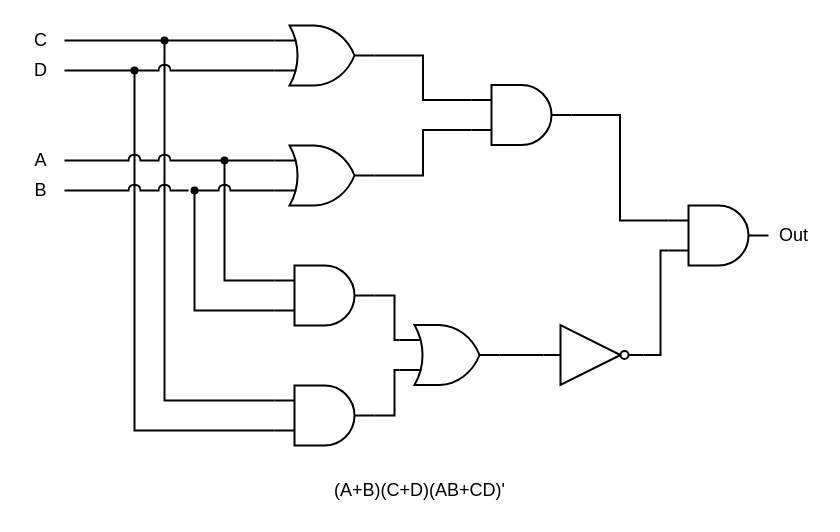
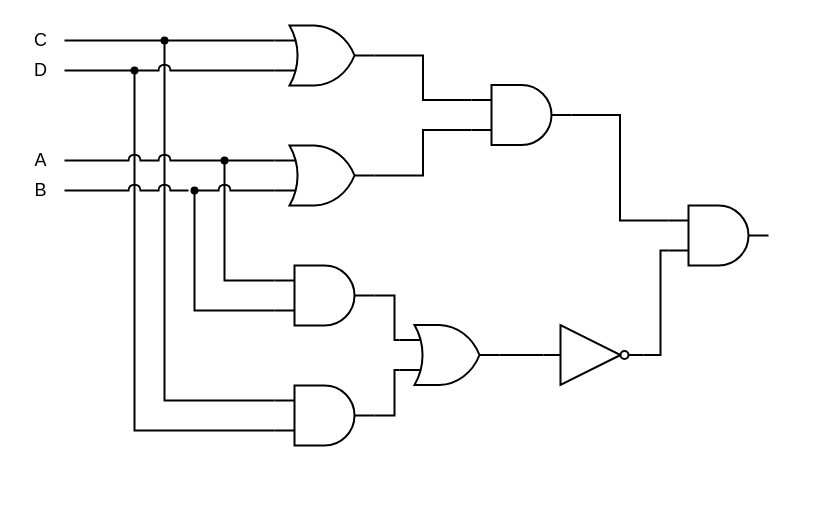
  <mxCell id="0" />
  <mxCell id="1" parent="0" />
  <mxCell id="2" style="edgeStyle=orthogonalEdgeStyle;rounded=0;orthogonalLoop=1;jettySize=auto;html=1;exitX=1;exitY=0.5;exitDx=0;exitDy=0;exitPerimeter=0;entryX=0;entryY=0.25;entryDx=0;entryDy=0;entryPerimeter=0;endArrow=none;endFill=0;strokeWidth=2;" edge="1" parent="1" source="32" target="27"><mxGeometry relative="1" as="geometry" /></mxCell>
  <mxCell id="3" style="edgeStyle=orthogonalEdgeStyle;rounded=0;orthogonalLoop=1;jettySize=auto;html=1;exitX=0;exitY=0.25;exitDx=0;exitDy=0;exitPerimeter=0;entryX=0.4;entryY=0.4;entryDx=0;entryDy=0;entryPerimeter=0;endArrow=none;endFill=0;jumpStyle=arc;strokeWidth=2;jumpSize=10;" edge="1" parent="1" source="32" target="19"><mxGeometry relative="1" as="geometry" /></mxCell>
  <mxCell id="4" style="edgeStyle=orthogonalEdgeStyle;rounded=0;orthogonalLoop=1;jettySize=auto;html=1;exitX=0;exitY=0.75;exitDx=0;exitDy=0;exitPerimeter=0;entryX=-0.05;entryY=0.62;entryDx=0;entryDy=0;entryPerimeter=0;endArrow=none;endFill=0;jumpStyle=arc;strokeWidth=2;" edge="1" parent="1" source="32" target="21"><mxGeometry relative="1" as="geometry" /></mxCell>
  <mxCell id="5" style="edgeStyle=orthogonalEdgeStyle;rounded=0;orthogonalLoop=1;jettySize=auto;html=1;exitX=1;exitY=0.5;exitDx=0;exitDy=0;exitPerimeter=0;entryX=0;entryY=0.75;entryDx=0;entryDy=0;entryPerimeter=0;endArrow=none;endFill=0;strokeWidth=2;" edge="1" parent="1" source="33" target="27"><mxGeometry relative="1" as="geometry" /></mxCell>
  <mxCell id="6" style="edgeStyle=orthogonalEdgeStyle;rounded=0;orthogonalLoop=1;jettySize=auto;html=1;exitX=0;exitY=0.25;exitDx=0;exitDy=0;exitPerimeter=0;entryX=0.37;entryY=0.5;entryDx=0;entryDy=0;entryPerimeter=0;endArrow=none;endFill=0;jumpStyle=arc;strokeWidth=2;jumpSize=10;" edge="1" parent="1" source="33" target="23"><mxGeometry relative="1" as="geometry" /></mxCell>
  <mxCell id="7" style="edgeStyle=orthogonalEdgeStyle;rounded=0;orthogonalLoop=1;jettySize=auto;html=1;exitX=0;exitY=0.75;exitDx=0;exitDy=0;exitPerimeter=0;entryX=0.81;entryY=0.4;entryDx=0;entryDy=0;entryPerimeter=0;endArrow=none;endFill=0;jumpStyle=arc;strokeWidth=2;jumpSize=10;" edge="1" parent="1" source="33" target="25"><mxGeometry relative="1" as="geometry" /></mxCell>
  <mxCell id="8" style="edgeStyle=orthogonalEdgeStyle;rounded=0;orthogonalLoop=1;jettySize=auto;html=1;exitX=1;exitY=0.5;exitDx=0;exitDy=0;exitPerimeter=0;entryX=0;entryY=0.75;entryDx=0;entryDy=0;entryPerimeter=0;endArrow=none;endFill=0;strokeWidth=2;" edge="1" parent="1" source="30" target="16"><mxGeometry relative="1" as="geometry" /></mxCell>
  <mxCell id="9" style="edgeStyle=orthogonalEdgeStyle;rounded=0;orthogonalLoop=1;jettySize=auto;html=1;exitX=0;exitY=0.25;exitDx=0;exitDy=0;exitPerimeter=0;entryX=0.72;entryY=0.68;entryDx=0;entryDy=0;entryPerimeter=0;endArrow=none;endFill=0;strokeWidth=2;" edge="1" parent="1" source="30" target="19"><mxGeometry relative="1" as="geometry" /></mxCell>
  <mxCell id="10" style="edgeStyle=orthogonalEdgeStyle;rounded=0;orthogonalLoop=1;jettySize=auto;html=1;exitX=0;exitY=0.75;exitDx=0;exitDy=0;exitPerimeter=0;entryX=0.63;entryY=0.66;entryDx=0;entryDy=0;entryPerimeter=0;endArrow=none;endFill=0;jumpStyle=arc;strokeWidth=2;jumpSize=10;" edge="1" parent="1" source="30" target="21"><mxGeometry relative="1" as="geometry" /></mxCell>
  <mxCell id="11" style="edgeStyle=orthogonalEdgeStyle;rounded=0;orthogonalLoop=1;jettySize=auto;html=1;exitX=1;exitY=0.5;exitDx=0;exitDy=0;exitPerimeter=0;entryX=0;entryY=0.25;entryDx=0;entryDy=0;entryPerimeter=0;endArrow=none;endFill=0;strokeWidth=2;" edge="1" parent="1" source="31" target="16"><mxGeometry relative="1" as="geometry" /></mxCell>
  <mxCell id="12" style="edgeStyle=orthogonalEdgeStyle;rounded=0;orthogonalLoop=1;jettySize=auto;html=1;exitX=0;exitY=0.75;exitDx=0;exitDy=0;exitPerimeter=0;entryX=0.61;entryY=0.76;entryDx=0;entryDy=0;entryPerimeter=0;endArrow=none;endFill=0;jumpStyle=arc;strokeWidth=2;jumpSize=10;" edge="1" parent="1" source="31" target="25"><mxGeometry relative="1" as="geometry"><mxPoint x="94" y="80" as="targetPoint" /></mxGeometry></mxCell>
  <mxCell id="13" style="edgeStyle=orthogonalEdgeStyle;rounded=0;orthogonalLoop=1;jettySize=auto;html=1;exitX=0;exitY=0.25;exitDx=0;exitDy=0;exitPerimeter=0;entryX=0.77;entryY=0.42;entryDx=0;entryDy=0;entryPerimeter=0;endArrow=none;endFill=0;jumpStyle=arc;strokeWidth=2;" edge="1" parent="1" source="31" target="23"><mxGeometry relative="1" as="geometry" /></mxCell>
  <mxCell id="14" style="edgeStyle=orthogonalEdgeStyle;rounded=0;orthogonalLoop=1;jettySize=auto;html=1;exitX=1;exitY=0.5;exitDx=0;exitDy=0;exitPerimeter=0;entryX=0;entryY=0.75;entryDx=0;entryDy=0;entryPerimeter=0;endArrow=none;endFill=0;strokeWidth=2;" edge="1" parent="1" source="28" target="17"><mxGeometry relative="1" as="geometry"><Array as="points"><mxPoint x="660" y="354" /><mxPoint x="660" y="250" /></Array></mxGeometry></mxCell>
  <mxCell id="15" style="edgeStyle=orthogonalEdgeStyle;rounded=0;orthogonalLoop=1;jettySize=auto;html=1;exitX=1;exitY=0.5;exitDx=0;exitDy=0;exitPerimeter=0;entryX=0;entryY=0.25;entryDx=0;entryDy=0;entryPerimeter=0;endArrow=none;endFill=0;strokeWidth=2;" edge="1" parent="1" source="16" target="17"><mxGeometry relative="1" as="geometry" /></mxCell>
  <mxCell id="16" value="" style="verticalLabelPosition=bottom;shadow=0;dashed=0;align=center;html=1;verticalAlign=top;shape=mxgraph.electrical.logic_gates.logic_gate;operation=and;strokeWidth=2;" vertex="1" parent="1"><mxGeometry x="471" y="84.5" width="100" height="60" as="geometry" /></mxCell>
  <mxCell id="17" value="" style="verticalLabelPosition=bottom;shadow=0;dashed=0;align=center;html=1;verticalAlign=top;shape=mxgraph.electrical.logic_gates.logic_gate;operation=and;strokeWidth=2;" vertex="1" parent="1"><mxGeometry x="668" y="205" width="100" height="60" as="geometry" /></mxCell>
  <mxCell id="18" style="edgeStyle=orthogonalEdgeStyle;rounded=0;orthogonalLoop=1;jettySize=auto;html=1;endArrow=none;endFill=0;jumpStyle=arc;strokeWidth=2;jumpSize=10;" edge="1" parent="1" source="19"><mxGeometry relative="1" as="geometry"><mxPoint x="64" y="160" as="targetPoint" /></mxGeometry></mxCell>
  <mxCell id="19" value="" style="shape=waypoint;sketch=0;fillStyle=solid;size=6;pointerEvents=1;points=[];fillColor=none;resizable=0;rotatable=0;perimeter=centerPerimeter;snapToPoint=1;strokeWidth=2;" vertex="1" parent="1"><mxGeometry x="214" y="150" width="20" height="20" as="geometry" /></mxCell>
  <mxCell id="20" style="edgeStyle=orthogonalEdgeStyle;rounded=0;orthogonalLoop=1;jettySize=auto;html=1;endArrow=none;endFill=0;strokeWidth=2;jumpStyle=arc;jumpSize=10;" edge="1" parent="1"><mxGeometry relative="1" as="geometry"><mxPoint x="64" y="190" as="targetPoint" /><mxPoint x="188" y="190" as="sourcePoint" /></mxGeometry></mxCell>
  <mxCell id="21" value="" style="shape=waypoint;sketch=0;fillStyle=solid;size=6;pointerEvents=1;points=[];fillColor=none;resizable=0;rotatable=0;perimeter=centerPerimeter;snapToPoint=1;strokeWidth=2;" vertex="1" parent="1"><mxGeometry x="184" y="180" width="20" height="20" as="geometry" /></mxCell>
  <mxCell id="22" style="edgeStyle=orthogonalEdgeStyle;rounded=0;orthogonalLoop=1;jettySize=auto;html=1;endArrow=none;endFill=0;strokeWidth=2;" edge="1" parent="1" source="23"><mxGeometry relative="1" as="geometry"><mxPoint x="64" y="40" as="targetPoint" /></mxGeometry></mxCell>
  <mxCell id="23" value="" style="shape=waypoint;sketch=0;fillStyle=solid;size=6;pointerEvents=1;points=[];fillColor=none;resizable=0;rotatable=0;perimeter=centerPerimeter;snapToPoint=1;strokeWidth=2;" vertex="1" parent="1"><mxGeometry x="154" y="30" width="20" height="20" as="geometry" /></mxCell>
  <mxCell id="24" style="edgeStyle=orthogonalEdgeStyle;rounded=0;orthogonalLoop=1;jettySize=auto;html=1;endArrow=none;endFill=0;strokeWidth=2;" edge="1" parent="1" source="25"><mxGeometry relative="1" as="geometry"><mxPoint x="64" y="70" as="targetPoint" /></mxGeometry></mxCell>
  <mxCell id="25" value="" style="shape=waypoint;sketch=0;fillStyle=solid;size=6;pointerEvents=1;points=[];fillColor=none;resizable=0;rotatable=0;perimeter=centerPerimeter;snapToPoint=1;strokeWidth=2;" vertex="1" parent="1"><mxGeometry x="124" y="60" width="20" height="20" as="geometry" /></mxCell>
  <mxCell id="26" value="" style="group;strokeWidth=2;" vertex="1" connectable="0" parent="1"><mxGeometry x="399" y="324.5" width="244" height="60" as="geometry" /></mxCell>
  <mxCell id="27" value="" style="verticalLabelPosition=bottom;shadow=0;dashed=0;align=center;html=1;verticalAlign=top;shape=mxgraph.electrical.logic_gates.logic_gate;operation=or;strokeWidth=2;" vertex="1" parent="26"><mxGeometry width="100" height="60" as="geometry" /></mxCell>
  <mxCell id="28" value="" style="verticalLabelPosition=bottom;shadow=0;dashed=0;align=center;html=1;verticalAlign=top;shape=mxgraph.electrical.logic_gates.inverter_2;strokeWidth=2;" vertex="1" parent="26"><mxGeometry x="144" width="100" height="60" as="geometry" /></mxCell>
  <mxCell id="29" style="edgeStyle=orthogonalEdgeStyle;rounded=0;orthogonalLoop=1;jettySize=auto;html=1;exitX=1;exitY=0.5;exitDx=0;exitDy=0;exitPerimeter=0;entryX=0;entryY=0.5;entryDx=0;entryDy=0;entryPerimeter=0;endArrow=none;endFill=0;strokeWidth=2;" edge="1" parent="26" source="27" target="28"><mxGeometry relative="1" as="geometry" /></mxCell>
  <mxCell id="30" value="" style="verticalLabelPosition=bottom;shadow=0;dashed=0;align=center;html=1;verticalAlign=top;shape=mxgraph.electrical.logic_gates.logic_gate;operation=or;strokeWidth=2;" vertex="1" parent="1"><mxGeometry x="274" y="145" width="100" height="60" as="geometry" /></mxCell>
  <mxCell id="31" value="" style="verticalLabelPosition=bottom;shadow=0;dashed=0;align=center;html=1;verticalAlign=top;shape=mxgraph.electrical.logic_gates.logic_gate;operation=or;strokeWidth=2;" vertex="1" parent="1"><mxGeometry x="274" y="25" width="100" height="60" as="geometry" /></mxCell>
  <mxCell id="32" value="" style="verticalLabelPosition=bottom;shadow=0;dashed=0;align=center;html=1;verticalAlign=top;shape=mxgraph.electrical.logic_gates.logic_gate;operation=and;strokeWidth=2;" vertex="1" parent="1"><mxGeometry x="274" y="265" width="100" height="60" as="geometry" /></mxCell>
  <mxCell id="33" value="" style="verticalLabelPosition=bottom;shadow=0;dashed=0;align=center;html=1;verticalAlign=top;shape=mxgraph.electrical.logic_gates.logic_gate;operation=and;strokeWidth=2;" vertex="1" parent="1"><mxGeometry x="274" y="385" width="100" height="60" as="geometry" /></mxCell>
  <mxCell id="34" value="&lt;font style=&quot;font-size: 18px;&quot;&gt;C&lt;/font&gt;" style="text;html=1;align=center;verticalAlign=middle;resizable=0;points=[];autosize=1;strokeColor=none;fillColor=none;" vertex="1" parent="1"><mxGeometry x="20" y="20" width="40" height="40" as="geometry" /></mxCell>
  <mxCell id="35" value="&lt;font style=&quot;font-size: 18px;&quot;&gt;D&lt;/font&gt;" style="text;html=1;align=center;verticalAlign=middle;resizable=0;points=[];autosize=1;strokeColor=none;fillColor=none;" vertex="1" parent="1"><mxGeometry x="20" y="50" width="40" height="40" as="geometry" /></mxCell>
  <mxCell id="36" value="&lt;font style=&quot;font-size: 18px;&quot;&gt;A&lt;/font&gt;" style="text;html=1;align=center;verticalAlign=middle;resizable=0;points=[];autosize=1;strokeColor=none;fillColor=none;" vertex="1" parent="1"><mxGeometry x="20" y="140" width="40" height="40" as="geometry" /></mxCell>
  <mxCell id="37" value="&lt;font style=&quot;font-size: 18px;&quot;&gt;B&lt;/font&gt;" style="text;html=1;align=center;verticalAlign=middle;resizable=0;points=[];autosize=1;strokeColor=none;fillColor=none;" vertex="1" parent="1"><mxGeometry x="20" y="170" width="40" height="40" as="geometry" /></mxCell>
- <mxCell id="38" value="&lt;font style=&quot;font-size: 18px;&quot;&gt;Out&lt;/font&gt;" style="text;html=1;align=center;verticalAlign=middle;resizable=0;points=[];autosize=1;strokeColor=none;fillColor=none;" vertex="1" parent="1"><mxGeometry x="768" y="215" width="50" height="40" as="geometry" /></mxCell>
- <mxCell id="39" value="&lt;font style=&quot;font-size: 18px;&quot;&gt;(A+B)(C+D)(AB+CD)'&lt;/font&gt;" style="text;html=1;align=center;verticalAlign=middle;resizable=0;points=[];autosize=1;strokeColor=none;fillColor=none;" vertex="1" parent="1"><mxGeometry x="324" y="470" width="190" height="40" as="geometry" /></mxCell>
